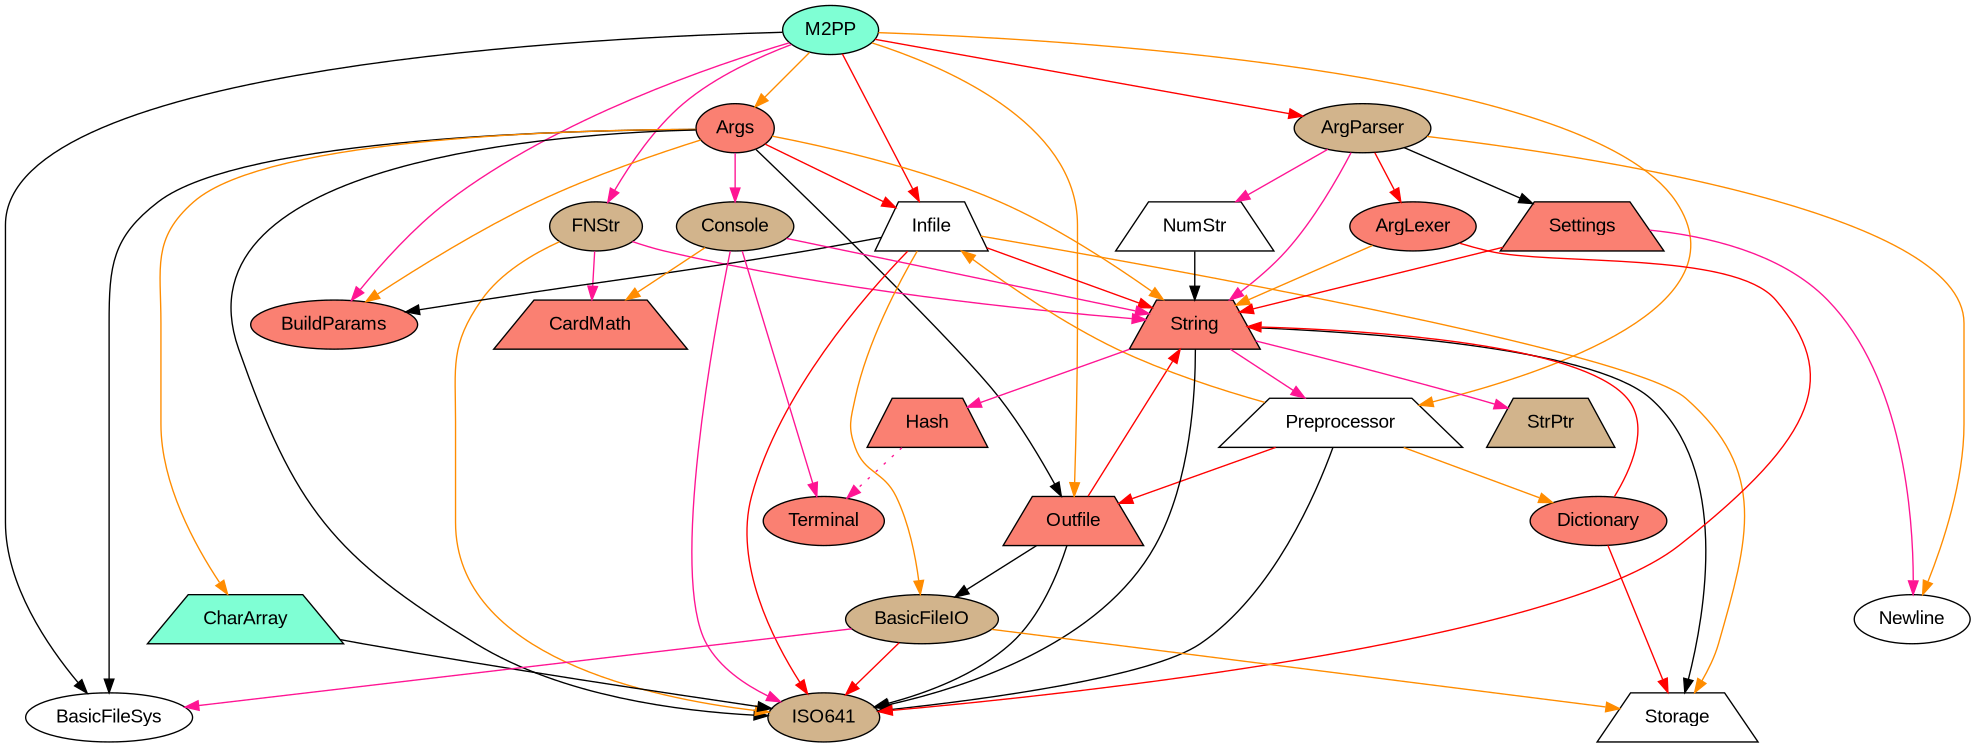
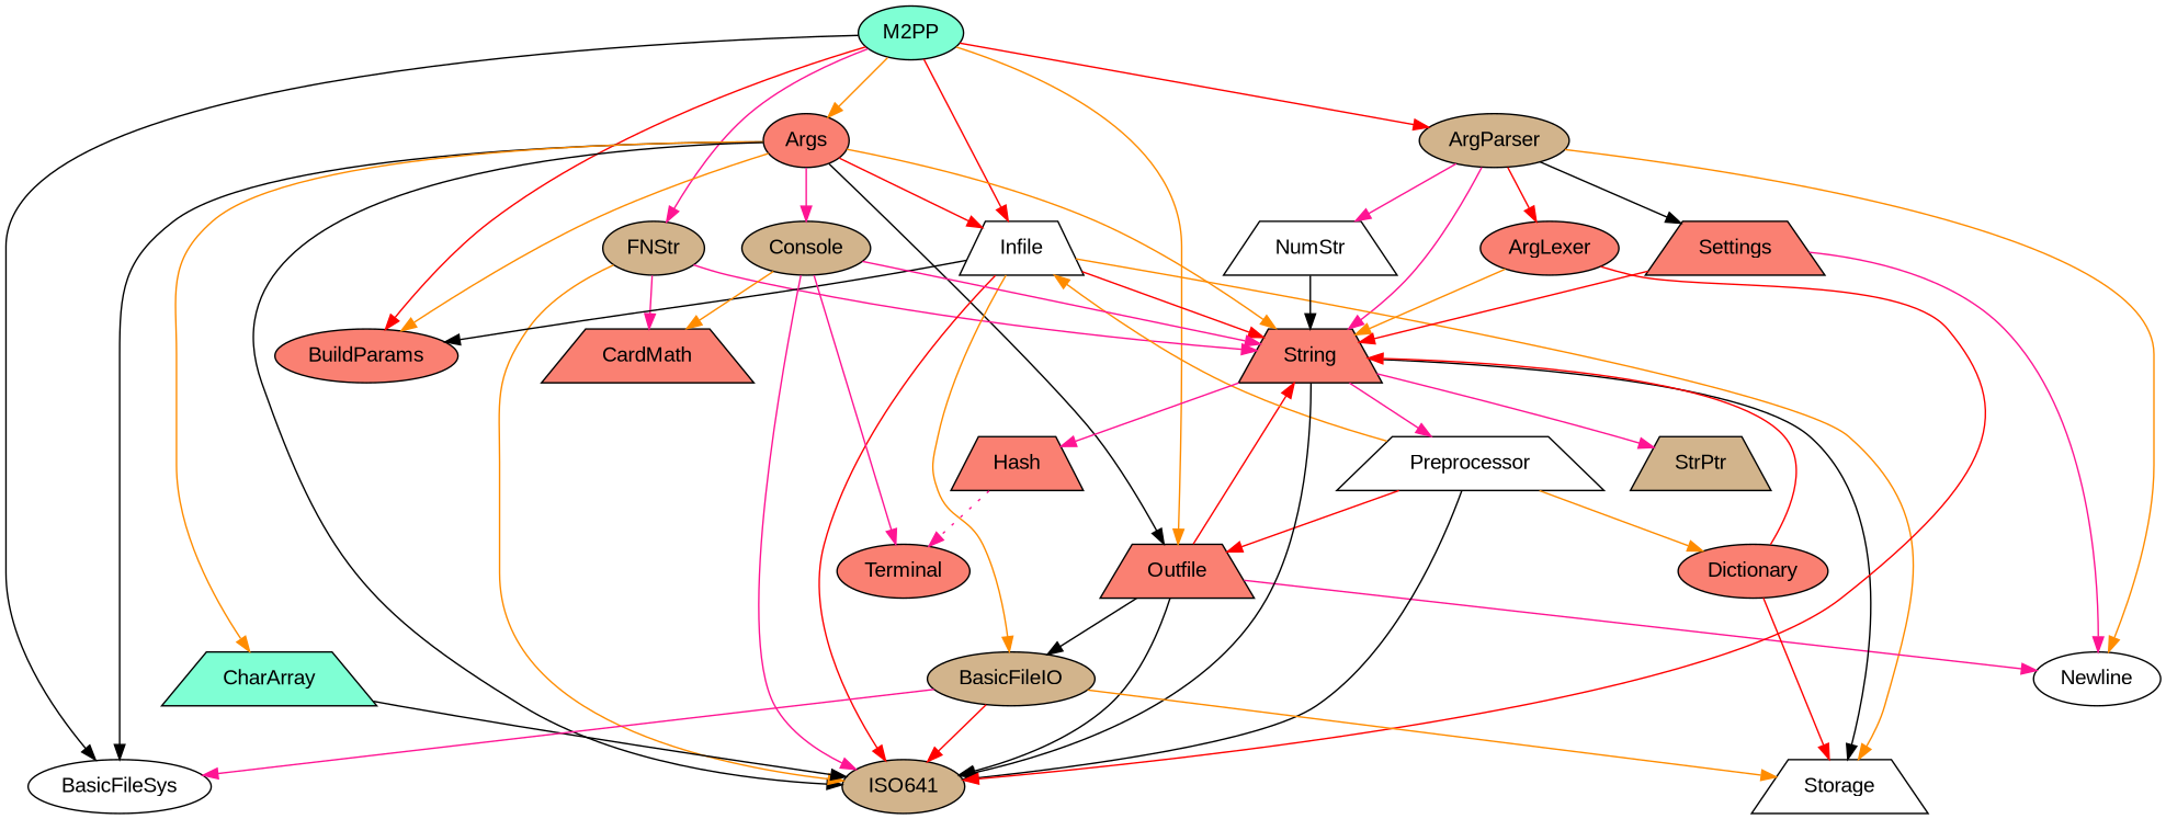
  digraph {
    fontname="Liberation Sans"
    node [fillcolor=salmon fontname="Liberation Sans" shape=ellipse style=filled]
    edge [color=deeppink fontname="Liberation Sans" style=none]
    M2PP [fillcolor=aquamarine]
    Args
    ArgParser [fillcolor=tan]
    BuildParams
    BasicFileSys [fillcolor=white]
    FNStr [fillcolor=tan]
    Infile [fillcolor=white shape=trapezium]
    Outfile [shape=trapezium]
    Preprocessor [fillcolor=white shape=trapezium]
    CharArray [fillcolor=aquamarine shape=trapezium]
    Console [fillcolor=tan]
    n12 [fillcolor=tan label=ISO641]
    String [shape=trapezium]
    Newline [fillcolor=white]
    ArgLexer
    NumStr [fillcolor=white shape=trapezium]
    Settings [shape=trapezium]
    CardMath [shape=trapezium]
    Storage [fillcolor=white shape=trapezium]
    BasicFileIO [fillcolor=tan]
    Dictionary
    Terminal
    Hash [shape=trapezium]
    StrPtr [fillcolor=tan shape=trapezium]
    M2PP -> Args [color=darkorange style=""]
    M2PP -> ArgParser [color=red style=""]
-   M2PP -> BuildParams [style=""]
+   M2PP -> BuildParams [color=red style=""]
    M2PP -> BasicFileSys [color=black style=""]
    M2PP -> FNStr [style=""]
    M2PP -> Infile [color=red style=""]
    M2PP -> Outfile [color=darkorange style=""]
-   M2PP -> Preprocessor [color=darkorange style=""]
    Args -> BuildParams [color=darkorange style=""]
    Args -> BasicFileSys [color=black style=""]
    Args -> Infile [color=red style=""]
    Args -> Outfile [color=black style=""]
    Args -> CharArray [color=darkorange style=""]
    Args -> Console [style=""]
    Args -> n12 [color=black style=""]
    Args -> String [color=darkorange style=""]
    ArgParser -> String
    ArgParser -> Newline [color=darkorange]
    ArgParser -> ArgLexer [color=red]
    ArgParser -> NumStr
    ArgParser -> Settings [color=black]
    FNStr -> n12 [color=darkorange]
    FNStr -> String
    FNStr -> CardMath
    Infile -> BuildParams [color=black]
    Infile -> n12 [color=red]
    Infile -> String [color=red]
    Infile -> Storage [color=darkorange]
    Infile -> BasicFileIO [color=darkorange]
    Outfile -> n12 [color=black]
    Outfile -> String [color=red]
+   Outfile -> Newline
    Outfile -> BasicFileIO [color=black]
    Preprocessor -> Infile [color=darkorange]
    Preprocessor -> Outfile [color=red]
    Preprocessor -> n12 [color=black]
    Preprocessor -> Dictionary [color=darkorange]
    CharArray -> n12 [color=black style=""]
    Console -> n12 [style=""]
    Console -> String [style=""]
    Console -> CardMath [color=darkorange style=""]
    Console -> Terminal [style=""]
    String -> Preprocessor
    String -> n12 [color=black style=""]
    String -> Storage [color=black style=""]
    String -> Hash [style=""]
    String -> StrPtr [style=""]
    ArgLexer -> n12 [color=red]
    ArgLexer -> String [color=darkorange]
    NumStr -> String [color=black]
    Settings -> String [color=red]
    Settings -> Newline
    BasicFileIO -> BasicFileSys
    BasicFileIO -> n12 [color=red]
    BasicFileIO -> Storage [color=darkorange]
    Dictionary -> String [color=red]
    Dictionary -> Storage [color=red]
    Hash -> Terminal [style=dotted]
  }
